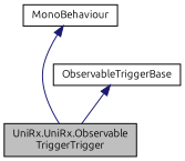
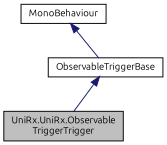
  digraph {
    fontname=Ubuntu
    node [color=black fillcolor=white fontname=Ubuntu fontsize=10 shape=record style=filled]
    edge [color=midnightblue dir=back fontname=Ubuntu fontsize=10 labelfontname=Helvetica labelfontsize=10 style=solid]
    n1 [fillcolor=grey75 fontcolor=black height=0.2 label="UniRx.UniRx.Observable\lTriggerTrigger" width=0.4]
    n2 [height=0.2 label=ObservableTriggerBase width=0.4]
    n3 [height=0.2 label=MonoBehaviour width=0.4]
    n2 -> n1
-   n3 -> n1
+   n3 -> n2
  }
